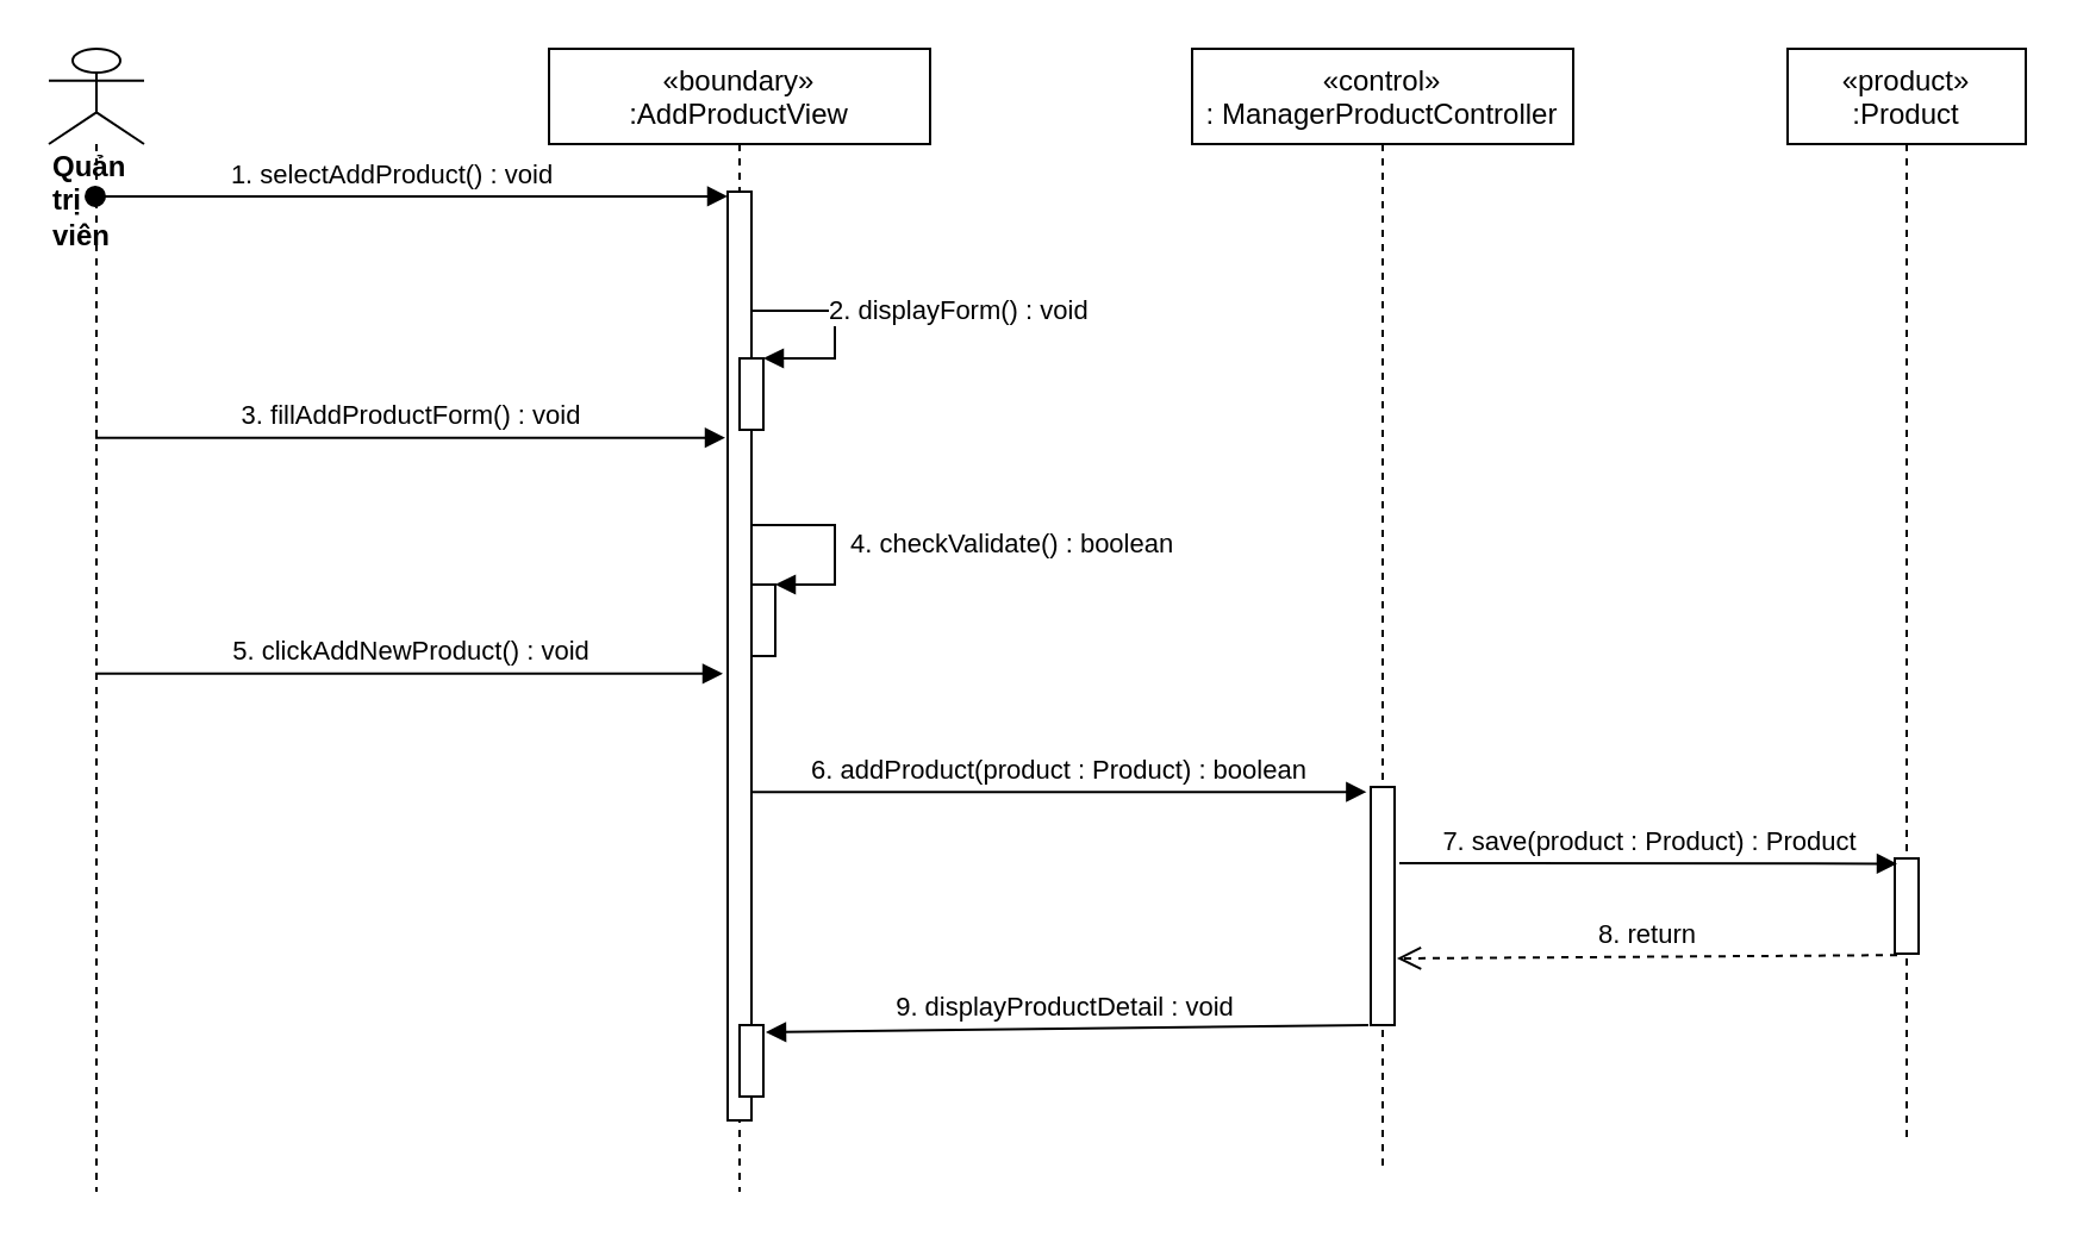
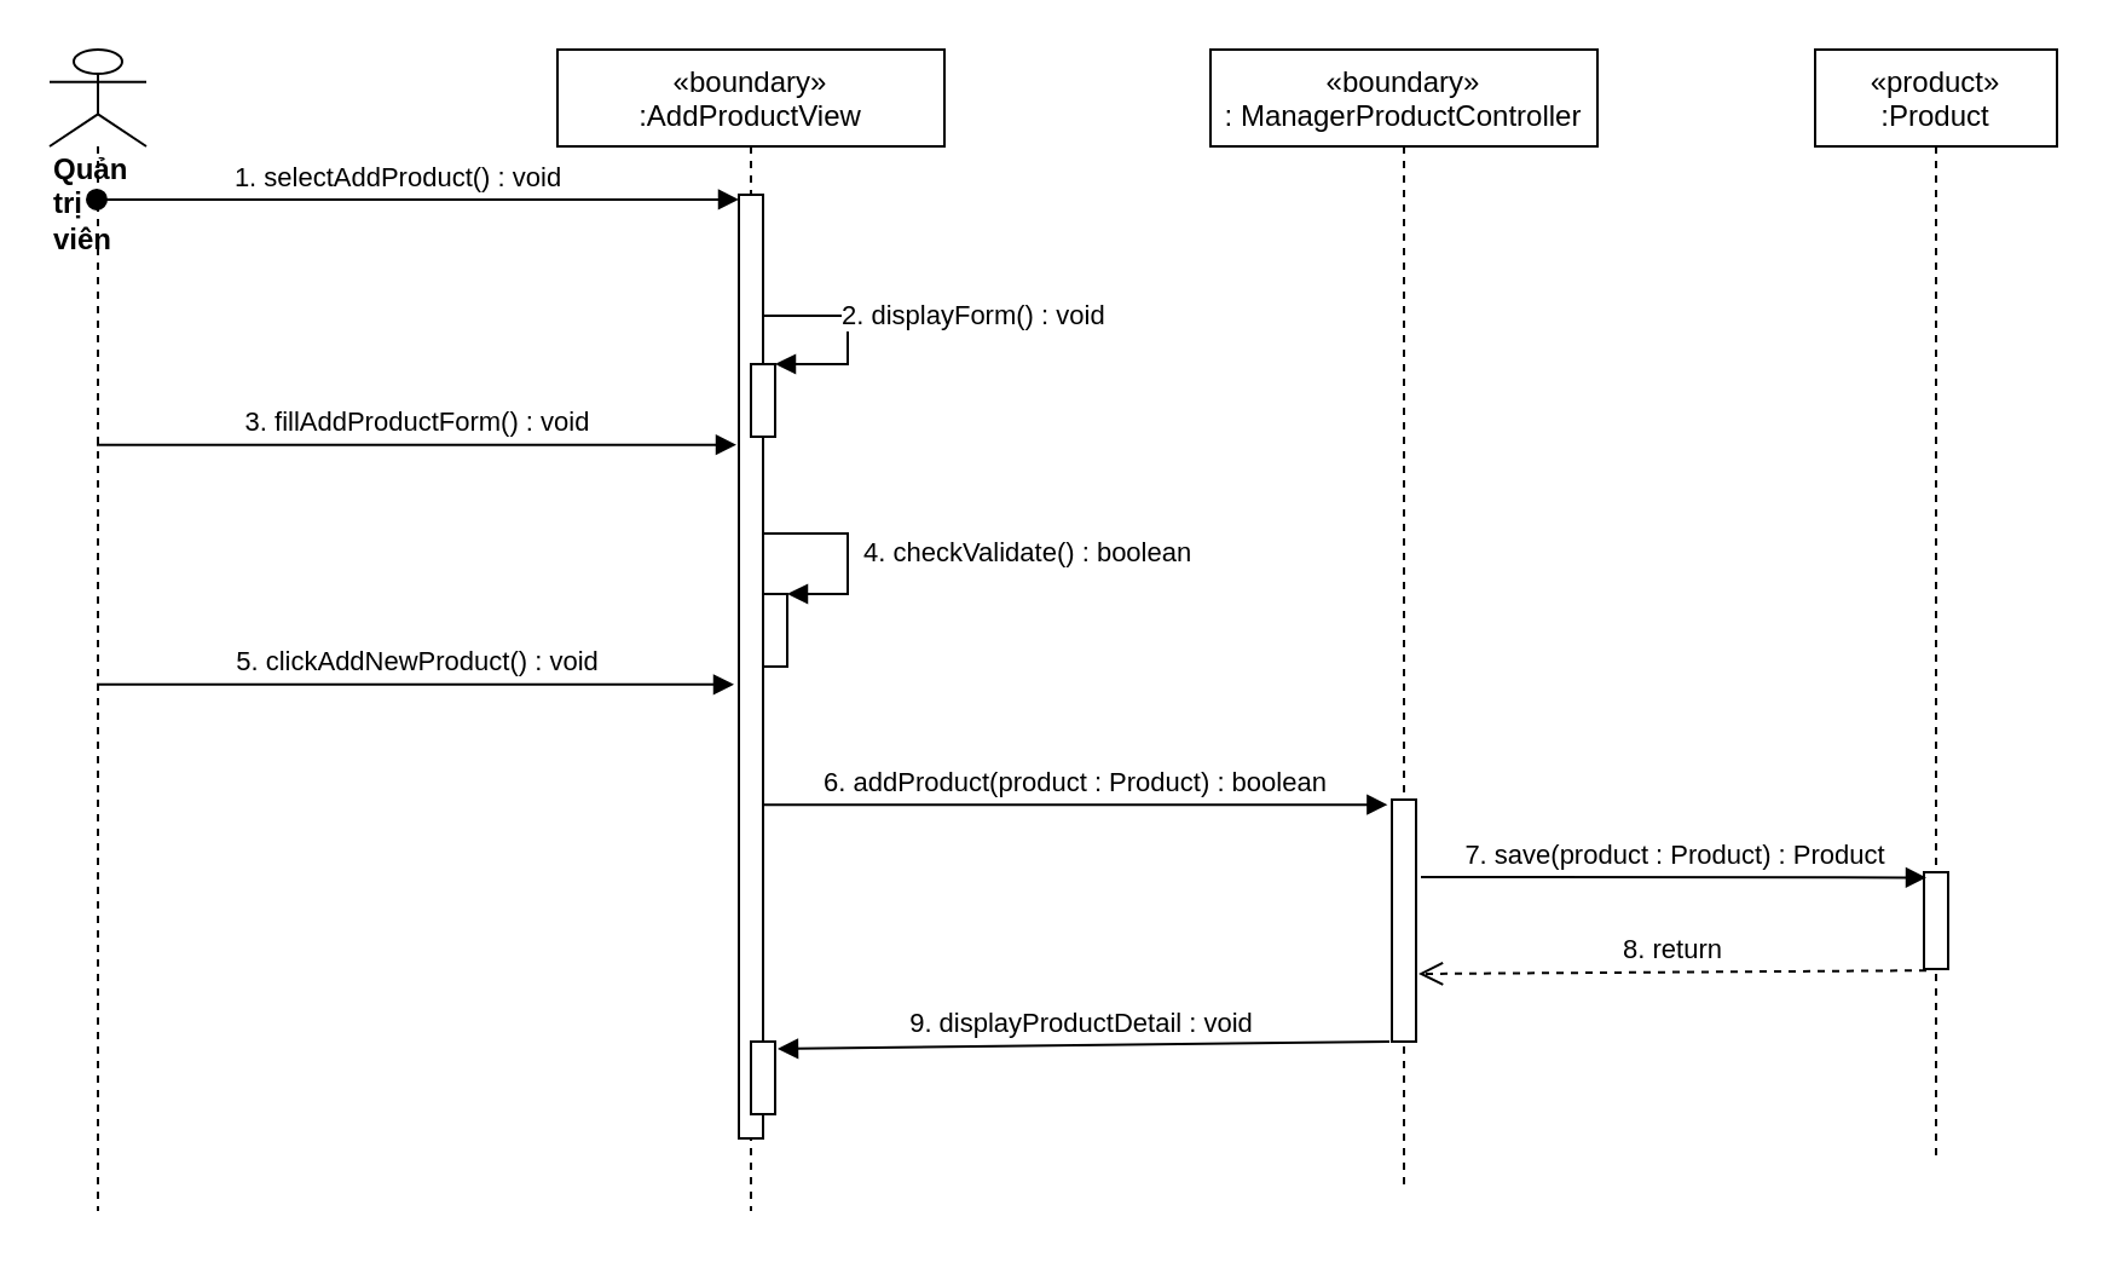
  <mxCell id="0" />
  <mxCell id="1" parent="0" />
  <mxCell id="2" value="«boundary»&#10;:AddProductView" style="shape=umlLifeline;perimeter=lifelinePerimeter;container=1;collapsible=0;recursiveResize=0;rounded=0;shadow=0;strokeWidth=1;" parent="1" vertex="1"><mxGeometry x="230" y="20" width="160" height="480" as="geometry" /></mxCell>
  <mxCell id="3" value="" style="points=[];perimeter=orthogonalPerimeter;rounded=0;shadow=0;strokeWidth=1;" parent="2" vertex="1"><mxGeometry x="75" y="60" width="10" height="390" as="geometry" /></mxCell>
- <mxCell id="4" value="«control»&#10;: ManagerProductController" style="shape=umlLifeline;perimeter=lifelinePerimeter;container=1;collapsible=0;recursiveResize=0;rounded=0;shadow=0;strokeWidth=1;" parent="1" vertex="1"><mxGeometry x="500" y="20" width="160" height="470" as="geometry" /></mxCell>
+ <mxCell id="4" value="«boundary»&#10;: ManagerProductController" style="shape=umlLifeline;perimeter=lifelinePerimeter;container=1;collapsible=0;recursiveResize=0;rounded=0;shadow=0;strokeWidth=1;" parent="1" vertex="1"><mxGeometry x="500" y="20" width="160" height="470" as="geometry" /></mxCell>
  <mxCell id="5" value="&lt;div&gt;&lt;b&gt;Quản trị viên&lt;/b&gt;&lt;/div&gt;" style="shape=umlLifeline;participant=umlActor;perimeter=lifelinePerimeter;whiteSpace=wrap;html=1;container=1;collapsible=0;recursiveResize=0;verticalAlign=top;spacingTop=36;outlineConnect=0;align=left;size=40;" parent="1" vertex="1"><mxGeometry x="20" y="20" width="40" height="480" as="geometry" /></mxCell>
  <mxCell id="6" value="1. selectAddProduct() : void" style="verticalAlign=bottom;startArrow=oval;endArrow=block;startSize=8;shadow=0;strokeWidth=1;entryX=0;entryY=0.005;entryDx=0;entryDy=0;entryPerimeter=0;" parent="1" source="5" target="3" edge="1"><mxGeometry x="-0.06" relative="1" as="geometry"><mxPoint x="60" y="110" as="sourcePoint" /><mxPoint as="offset" /><mxPoint x="230.4" y="100.48" as="targetPoint" /></mxGeometry></mxCell>
  <mxCell id="7" value="9. displayProductDetail : void" style="verticalAlign=bottom;endArrow=block;shadow=0;strokeWidth=1;exitX=-0.1;exitY=1;exitDx=0;exitDy=0;exitPerimeter=0;entryX=1.1;entryY=0.1;entryDx=0;entryDy=0;entryPerimeter=0;" parent="1" source="16" target="18" edge="1"><mxGeometry relative="1" as="geometry"><mxPoint x="510" y="259" as="sourcePoint" /><mxPoint x="480" y="429" as="targetPoint" /></mxGeometry></mxCell>
  <mxCell id="8" value="«product»&#10;:Product" style="shape=umlLifeline;perimeter=lifelinePerimeter;container=1;collapsible=0;recursiveResize=0;rounded=0;shadow=0;strokeWidth=1;" parent="1" vertex="1"><mxGeometry x="750" y="20" width="100" height="460" as="geometry" /></mxCell>
  <mxCell id="9" value="" style="points=[];perimeter=orthogonalPerimeter;rounded=0;shadow=0;strokeWidth=1;" parent="8" vertex="1"><mxGeometry x="45" y="340" width="10" height="40" as="geometry" /></mxCell>
  <mxCell id="10" value="7. save(product : Product) : Product" style="html=1;verticalAlign=bottom;endArrow=block;entryX=0.1;entryY=0.055;entryDx=0;entryDy=0;entryPerimeter=0;exitX=1.2;exitY=0.32;exitDx=0;exitDy=0;exitPerimeter=0;" parent="1" source="16" target="9" edge="1"><mxGeometry width="80" relative="1" as="geometry"><mxPoint x="818.8" y="360.42" as="sourcePoint" /><mxPoint x="970" y="179" as="targetPoint" /></mxGeometry></mxCell>
  <mxCell id="11" value="8. return" style="html=1;verticalAlign=bottom;endArrow=open;dashed=1;endSize=8;exitX=0.1;exitY=1.015;exitDx=0;exitDy=0;exitPerimeter=0;entryX=1.1;entryY=0.72;entryDx=0;entryDy=0;entryPerimeter=0;" parent="1" source="9" target="16" edge="1"><mxGeometry relative="1" as="geometry"><mxPoint x="750" y="240" as="sourcePoint" /><mxPoint x="630" y="401" as="targetPoint" /></mxGeometry></mxCell>
  <mxCell id="12" value="3. fillAddProductForm() : void" style="html=1;verticalAlign=bottom;endArrow=block;entryX=-0.1;entryY=0.265;entryDx=0;entryDy=0;entryPerimeter=0;" parent="1" source="5" target="3" edge="1"><mxGeometry width="80" relative="1" as="geometry"><mxPoint x="340" y="210" as="sourcePoint" /><mxPoint x="310" y="170" as="targetPoint" /></mxGeometry></mxCell>
  <mxCell id="13" value="" style="html=1;points=[];perimeter=orthogonalPerimeter;" parent="1" vertex="1"><mxGeometry x="315" y="245" width="10" height="30" as="geometry" /></mxCell>
  <mxCell id="14" value="&amp;nbsp;4. checkValidate() : boolean" style="edgeStyle=orthogonalEdgeStyle;html=1;align=left;spacingLeft=2;endArrow=block;rounded=0;entryX=1;entryY=0;" parent="1" source="3" target="13" edge="1"><mxGeometry relative="1" as="geometry"><mxPoint x="360" y="190" as="sourcePoint" /><Array as="points"><mxPoint x="350" y="220" /><mxPoint x="350" y="245" /></Array></mxGeometry></mxCell>
  <mxCell id="15" value="5. clickAddNewProduct() : void" style="html=1;verticalAlign=bottom;endArrow=block;entryX=-0.2;entryY=0.519;entryDx=0;entryDy=0;entryPerimeter=0;" parent="1" source="5" target="3" edge="1"><mxGeometry width="80" relative="1" as="geometry"><mxPoint x="340" y="210" as="sourcePoint" /><mxPoint x="410" y="257" as="targetPoint" /></mxGeometry></mxCell>
  <mxCell id="16" value="" style="points=[];perimeter=orthogonalPerimeter;rounded=0;shadow=0;strokeWidth=1;" parent="1" vertex="1"><mxGeometry x="575" y="330" width="10" height="100" as="geometry" /></mxCell>
  <mxCell id="17" value="6. addProduct(product : Product) : boolean" style="html=1;verticalAlign=bottom;endArrow=block;entryX=-0.18;entryY=0.021;entryDx=0;entryDy=0;entryPerimeter=0;" parent="1" source="3" target="16" edge="1"><mxGeometry width="80" relative="1" as="geometry"><mxPoint x="456" y="283" as="sourcePoint" /><mxPoint x="660" y="310" as="targetPoint" /></mxGeometry></mxCell>
  <mxCell id="18" value="" style="html=1;points=[];perimeter=orthogonalPerimeter;" parent="1" vertex="1"><mxGeometry x="310" y="430" width="10" height="30" as="geometry" /></mxCell>
  <mxCell id="19" value="" style="html=1;points=[];perimeter=orthogonalPerimeter;" parent="1" vertex="1"><mxGeometry x="310" y="150" width="10" height="30" as="geometry" /></mxCell>
  <mxCell id="20" value="2. displayForm() : void" style="edgeStyle=orthogonalEdgeStyle;html=1;align=left;spacingLeft=2;endArrow=block;rounded=0;entryX=1;entryY=0;exitX=1;exitY=0.062;exitDx=0;exitDy=0;exitPerimeter=0;" parent="1" source="3" target="19" edge="1"><mxGeometry relative="1" as="geometry"><mxPoint x="510" y="130" as="sourcePoint" /><Array as="points"><mxPoint x="315" y="130" /><mxPoint x="350" y="130" /><mxPoint x="350" y="150" /></Array></mxGeometry></mxCell>
